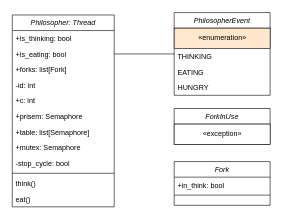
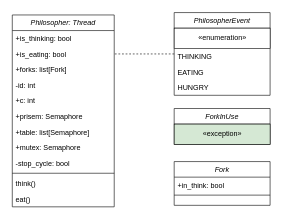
  <mxCell id="0" />
  <mxCell id="1" parent="0" />
  <mxCell id="2" value="Philosopher: Thread" style="swimlane;fontStyle=2;align=center;verticalAlign=top;childLayout=stackLayout;horizontal=1;startSize=26;horizontalStack=0;resizeParent=1;resizeLast=0;collapsible=1;marginBottom=0;rounded=0;shadow=0;strokeWidth=1;" parent="1" vertex="1"><mxGeometry x="20" y="24" width="170" height="320" as="geometry"><mxRectangle x="230" y="140" width="160" height="26" as="alternateBounds" /></mxGeometry></mxCell>
  <mxCell id="3" value="+is_thinking: bool" style="text;align=left;verticalAlign=top;spacingLeft=4;spacingRight=4;overflow=hidden;rotatable=0;points=[[0,0.5],[1,0.5]];portConstraint=eastwest;" parent="2" vertex="1"><mxGeometry y="26" width="170" height="26" as="geometry" /></mxCell>
  <mxCell id="4" value="+is_eating: bool" style="text;align=left;verticalAlign=top;spacingLeft=4;spacingRight=4;overflow=hidden;rotatable=0;points=[[0,0.5],[1,0.5]];portConstraint=eastwest;rounded=0;shadow=0;html=0;" parent="2" vertex="1"><mxGeometry y="52" width="170" height="26" as="geometry" /></mxCell>
  <mxCell id="5" value="+forks: list[Fork]" style="text;align=left;verticalAlign=top;spacingLeft=4;spacingRight=4;overflow=hidden;rotatable=0;points=[[0,0.5],[1,0.5]];portConstraint=eastwest;rounded=0;shadow=0;html=0;" parent="2" vertex="1"><mxGeometry y="78" width="170" height="26" as="geometry" /></mxCell>
  <mxCell id="6" value="-id: int" style="text;strokeColor=none;fillColor=none;align=left;verticalAlign=top;spacingLeft=4;spacingRight=4;overflow=hidden;rotatable=0;points=[[0,0.5],[1,0.5]];portConstraint=eastwest;" vertex="1" parent="2"><mxGeometry y="104" width="170" height="26" as="geometry" /></mxCell>
  <mxCell id="7" value="+c: int" style="text;strokeColor=none;fillColor=none;align=left;verticalAlign=top;spacingLeft=4;spacingRight=4;overflow=hidden;rotatable=0;points=[[0,0.5],[1,0.5]];portConstraint=eastwest;" vertex="1" parent="2"><mxGeometry y="130" width="170" height="26" as="geometry" /></mxCell>
  <mxCell id="8" value="+prisem: Semaphore" style="text;strokeColor=none;fillColor=none;align=left;verticalAlign=top;spacingLeft=4;spacingRight=4;overflow=hidden;rotatable=0;points=[[0,0.5],[1,0.5]];portConstraint=eastwest;" vertex="1" parent="2"><mxGeometry y="156" width="170" height="26" as="geometry" /></mxCell>
  <mxCell id="9" value="+table: list[Semaphore]" style="text;strokeColor=none;fillColor=none;align=left;verticalAlign=top;spacingLeft=4;spacingRight=4;overflow=hidden;rotatable=0;points=[[0,0.5],[1,0.5]];portConstraint=eastwest;" vertex="1" parent="2"><mxGeometry y="182" width="170" height="26" as="geometry" /></mxCell>
  <mxCell id="10" value="+mutex: Semaphore" style="text;strokeColor=none;fillColor=none;align=left;verticalAlign=top;spacingLeft=4;spacingRight=4;overflow=hidden;rotatable=0;points=[[0,0.5],[1,0.5]];portConstraint=eastwest;" vertex="1" parent="2"><mxGeometry y="208" width="170" height="26" as="geometry" /></mxCell>
  <mxCell id="11" value="-stop_cycle: bool" style="text;strokeColor=none;fillColor=none;align=left;verticalAlign=top;spacingLeft=4;spacingRight=4;overflow=hidden;rotatable=0;points=[[0,0.5],[1,0.5]];portConstraint=eastwest;" vertex="1" parent="2"><mxGeometry y="234" width="170" height="26" as="geometry" /></mxCell>
  <mxCell id="12" value="" style="line;html=1;strokeWidth=1;align=left;verticalAlign=middle;spacingTop=-1;spacingLeft=3;spacingRight=3;rotatable=0;labelPosition=right;points=[];portConstraint=eastwest;" parent="2" vertex="1"><mxGeometry y="260" width="170" height="8" as="geometry" /></mxCell>
  <mxCell id="13" value="think()" style="text;strokeColor=none;fillColor=none;align=left;verticalAlign=top;spacingLeft=4;spacingRight=4;overflow=hidden;rotatable=0;points=[[0,0.5],[1,0.5]];portConstraint=eastwest;" parent="2" vertex="1"><mxGeometry y="268" width="170" height="26" as="geometry" /></mxCell>
  <mxCell id="14" value="eat()" style="text;strokeColor=none;fillColor=none;align=left;verticalAlign=top;spacingLeft=4;spacingRight=4;overflow=hidden;rotatable=0;points=[[0,0.5],[1,0.5]];portConstraint=eastwest;" parent="2" vertex="1"><mxGeometry y="294" width="170" height="26" as="geometry" /></mxCell>
  <mxCell id="15" value="Fork" style="swimlane;fontStyle=2;align=center;verticalAlign=top;childLayout=stackLayout;horizontal=1;startSize=26;horizontalStack=0;resizeParent=1;resizeLast=0;collapsible=1;marginBottom=0;rounded=0;shadow=0;strokeWidth=1;" parent="1" vertex="1"><mxGeometry x="290" y="268.5" width="160" height="73" as="geometry"><mxRectangle x="230" y="140" width="160" height="26" as="alternateBounds" /></mxGeometry></mxCell>
  <mxCell id="16" value="+in_think: bool" style="text;strokeColor=none;fillColor=none;align=left;verticalAlign=top;spacingLeft=4;spacingRight=4;overflow=hidden;rotatable=0;points=[[0,0.5],[1,0.5]];portConstraint=eastwest;" parent="15" vertex="1"><mxGeometry y="26" width="160" height="26" as="geometry" /></mxCell>
  <mxCell id="17" value="" style="line;html=1;strokeWidth=1;align=left;verticalAlign=middle;spacingTop=-1;spacingLeft=3;spacingRight=3;rotatable=0;labelPosition=right;points=[];portConstraint=eastwest;" parent="15" vertex="1"><mxGeometry y="52" width="160" height="8" as="geometry" /></mxCell>
- <mxCell id="18" style="edgeStyle=orthogonalEdgeStyle;rounded=0;orthogonalLoop=1;jettySize=auto;html=1;endArrow=none;endFill=0;" edge="1" parent="1" source="19" target="4"><mxGeometry relative="1" as="geometry" /></mxCell>
+ <mxCell id="18" style="edgeStyle=orthogonalEdgeStyle;rounded=0;orthogonalLoop=1;jettySize=auto;html=1;endArrow=none;endFill=0;dashed=1;" edge="1" parent="1" source="19" target="4"><mxGeometry relative="1" as="geometry" /></mxCell>
  <mxCell id="19" value="PhilosopherEvent" style="swimlane;fontStyle=2;align=center;verticalAlign=top;childLayout=stackLayout;horizontal=1;startSize=26;horizontalStack=0;resizeParent=1;resizeLast=0;collapsible=1;marginBottom=0;rounded=0;shadow=0;strokeWidth=1;" vertex="1" parent="1"><mxGeometry x="290" y="20" width="160" height="138" as="geometry"><mxRectangle x="230" y="140" width="160" height="26" as="alternateBounds" /></mxGeometry></mxCell>
- <mxCell id="20" value="«enumeration»" style="html=1;fillColor=#ffe6cc;" vertex="1" parent="19"><mxGeometry y="26" width="160" height="34" as="geometry" /></mxCell>
+ <mxCell id="20" value="«enumeration»" style="html=1;" vertex="1" parent="19"><mxGeometry y="26" width="160" height="34" as="geometry" /></mxCell>
  <mxCell id="21" value="THINKING" style="text;align=left;verticalAlign=top;spacingLeft=4;spacingRight=4;overflow=hidden;rotatable=0;points=[[0,0.5],[1,0.5]];portConstraint=eastwest;" vertex="1" parent="19"><mxGeometry y="60" width="160" height="26" as="geometry" /></mxCell>
  <mxCell id="22" value="EATING" style="text;align=left;verticalAlign=top;spacingLeft=4;spacingRight=4;overflow=hidden;rotatable=0;points=[[0,0.5],[1,0.5]];portConstraint=eastwest;rounded=0;shadow=0;html=0;" vertex="1" parent="19"><mxGeometry y="86" width="160" height="26" as="geometry" /></mxCell>
  <mxCell id="23" value="HUNGRY" style="text;strokeColor=none;fillColor=none;align=left;verticalAlign=top;spacingLeft=4;spacingRight=4;overflow=hidden;rotatable=0;points=[[0,0.5],[1,0.5]];portConstraint=eastwest;" vertex="1" parent="19"><mxGeometry y="112" width="160" height="26" as="geometry" /></mxCell>
  <mxCell id="24" value="ForkInUse" style="swimlane;fontStyle=2;align=center;verticalAlign=top;childLayout=stackLayout;horizontal=1;startSize=26;horizontalStack=0;resizeParent=1;resizeLast=0;collapsible=1;marginBottom=0;rounded=0;shadow=0;strokeWidth=1;" vertex="1" parent="1"><mxGeometry x="290" y="180" width="160" height="60" as="geometry"><mxRectangle x="230" y="140" width="160" height="26" as="alternateBounds" /></mxGeometry></mxCell>
- <mxCell id="25" value="«exception»" style="html=1;" vertex="1" parent="24"><mxGeometry y="26" width="160" height="34" as="geometry" /></mxCell>
+ <mxCell id="25" value="«exception»" style="html=1;fillColor=#d5e8d4;" vertex="1" parent="24"><mxGeometry y="26" width="160" height="34" as="geometry" /></mxCell>
